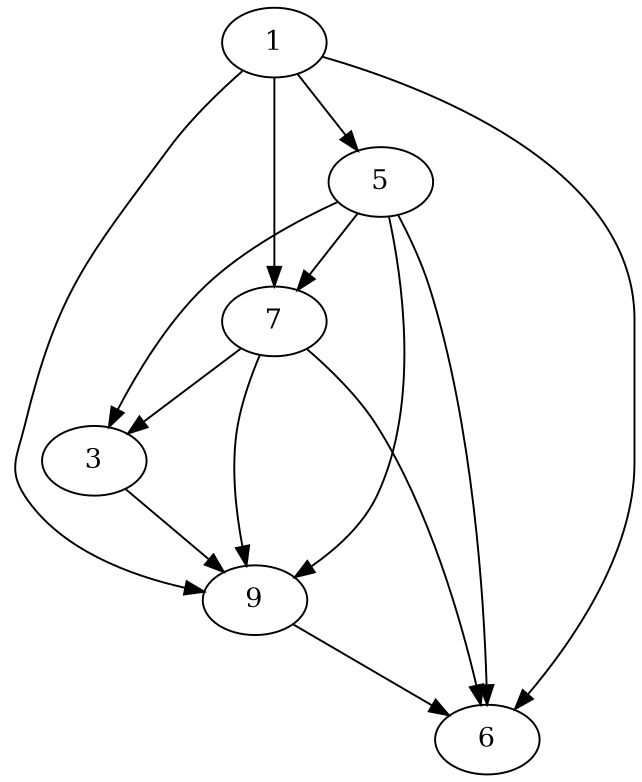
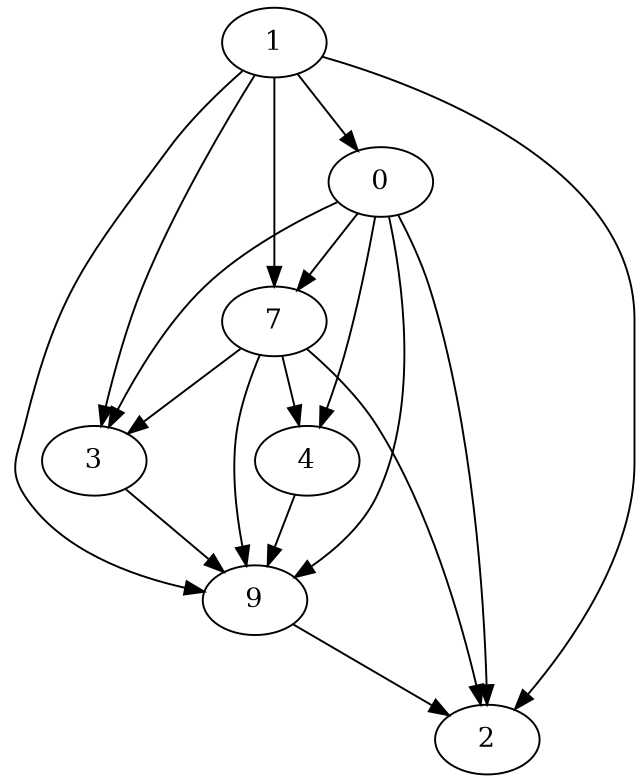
  digraph {
    n1 [label=7]
-   0 [label=5]
+   0
    3
+   4
    n5 [label=9]
-   6
+   6 [label=2]
    1
    n1 -> 3
+   n1 -> 4
    n1 -> n5
    n1 -> 6
    0 -> n1
    0 -> 3
+   0 -> 4
    0 -> n5
    0 -> 6
    3 -> n5
+   4 -> n5
    n5 -> 6
    1 -> n1
    1 -> 0
+   1 -> 3
    1 -> n5
    1 -> 6
  }
